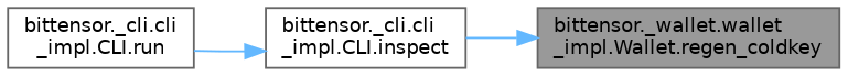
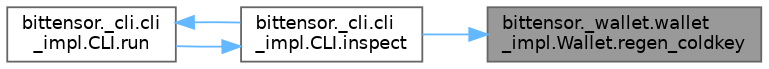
  digraph {
    rankdir=RL
    node [color=grey40 fillcolor=white fontname=Helvetica fontsize=10 shape=box style=filled]
    edge [color=steelblue1 dir=back fontname=Helvetica fontsize=10 labelfontname=Helvetica labelfontsize=10 style=solid]
    n1 [color=gray40 fillcolor=grey60 fontcolor=black height=0.2 label="bittensor._wallet.wallet\l_impl.Wallet.regen_coldkey" width=0.4]
    n2 [height=0.2 label="bittensor._cli.cli\l_impl.CLI.inspect" width=0.4]
    n3 [height=0.2 label="bittensor._cli.cli\l_impl.CLI.run" width=0.4]
    n1 -> n2
    n2 -> n3
+   n3 -> n2
  }
